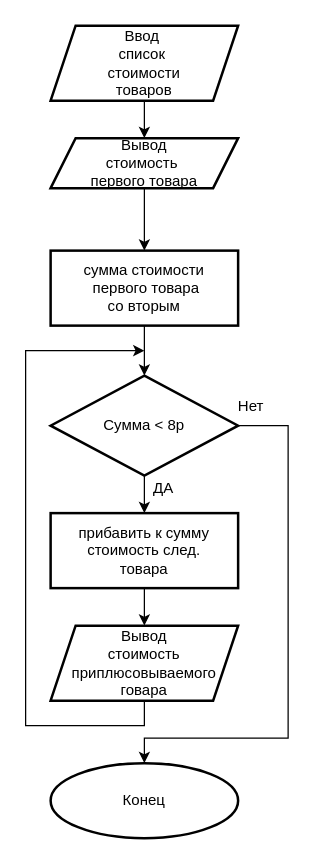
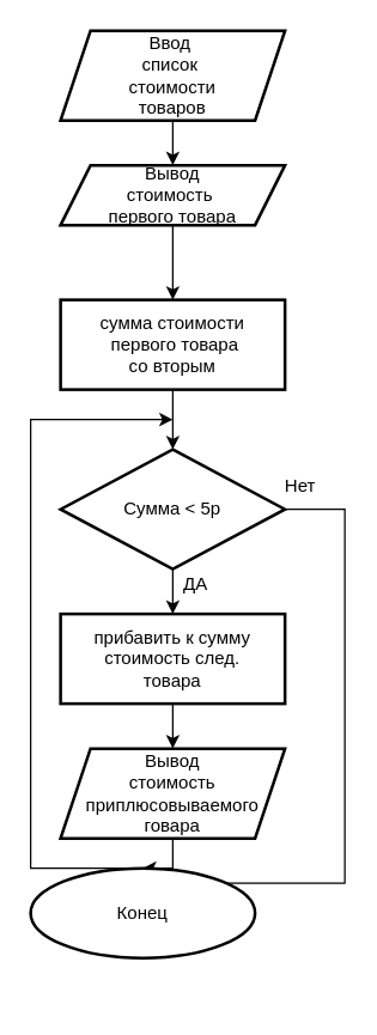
  <mxCell id="0" />
  <mxCell id="1" parent="0" />
  <mxCell id="2" value="" style="edgeStyle=orthogonalEdgeStyle;rounded=0;orthogonalLoop=1;jettySize=auto;html=1;" edge="1" parent="1" source="3" target="5"><mxGeometry relative="1" as="geometry" /></mxCell>
  <mxCell id="3" value="Ввод&amp;nbsp;&lt;br&gt;список&amp;nbsp;&lt;br&gt;стоимости&lt;br&gt;товаров" style="shape=parallelogram;perimeter=parallelogramPerimeter;whiteSpace=wrap;html=1;fixedSize=1;strokeWidth=2;" vertex="1" parent="1"><mxGeometry x="40" y="20" width="150" height="60" as="geometry" /></mxCell>
  <mxCell id="4" value="" style="edgeStyle=orthogonalEdgeStyle;rounded=0;orthogonalLoop=1;jettySize=auto;html=1;" edge="1" parent="1" source="5" target="7"><mxGeometry relative="1" as="geometry" /></mxCell>
  <mxCell id="5" value="Вывод&lt;br&gt;стоимость&amp;nbsp;&lt;br&gt;первого товара" style="shape=parallelogram;perimeter=parallelogramPerimeter;whiteSpace=wrap;html=1;fixedSize=1;strokeWidth=2;" vertex="1" parent="1"><mxGeometry x="40" y="110" width="150" height="40" as="geometry" /></mxCell>
  <mxCell id="6" value="" style="edgeStyle=orthogonalEdgeStyle;rounded=0;orthogonalLoop=1;jettySize=auto;html=1;" edge="1" parent="1" source="7" target="10"><mxGeometry relative="1" as="geometry" /></mxCell>
  <mxCell id="7" value="сумма стоимости&lt;br&gt;&amp;nbsp;первого товара&lt;br&gt;со вторым" style="whiteSpace=wrap;html=1;strokeWidth=2;" vertex="1" parent="1"><mxGeometry x="40" y="200" width="150" height="60" as="geometry" /></mxCell>
  <mxCell id="8" value="" style="edgeStyle=orthogonalEdgeStyle;rounded=0;orthogonalLoop=1;jettySize=auto;html=1;" edge="1" parent="1" source="10" target="12"><mxGeometry relative="1" as="geometry" /></mxCell>
  <mxCell id="9" style="edgeStyle=orthogonalEdgeStyle;rounded=0;orthogonalLoop=1;jettySize=auto;html=1;exitX=1;exitY=0.5;exitDx=0;exitDy=0;entryX=0.5;entryY=0;entryDx=0;entryDy=0;entryPerimeter=0;" edge="1" parent="1" source="10" target="16"><mxGeometry relative="1" as="geometry"><mxPoint x="115" y="630" as="targetPoint" /><Array as="points"><mxPoint x="230" y="340" /><mxPoint x="230" y="590" /><mxPoint x="115" y="590" /></Array></mxGeometry></mxCell>
- <mxCell id="10" value="Сумма &amp;lt; 8р" style="rhombus;whiteSpace=wrap;html=1;strokeWidth=2;" vertex="1" parent="1"><mxGeometry x="40" y="300" width="150" height="80" as="geometry" /></mxCell>
+ <mxCell id="10" value="Сумма &amp;lt; 5р" style="rhombus;whiteSpace=wrap;html=1;strokeWidth=2;" vertex="1" parent="1"><mxGeometry x="40" y="300" width="150" height="80" as="geometry" /></mxCell>
  <mxCell id="11" value="" style="edgeStyle=orthogonalEdgeStyle;rounded=0;orthogonalLoop=1;jettySize=auto;html=1;" edge="1" parent="1" source="12" target="14"><mxGeometry relative="1" as="geometry" /></mxCell>
  <mxCell id="12" value="прибавить к сумму&lt;br&gt;стоимость след.&lt;br&gt;товара" style="whiteSpace=wrap;html=1;strokeWidth=2;" vertex="1" parent="1"><mxGeometry x="40" y="410" width="150" height="60" as="geometry" /></mxCell>
  <mxCell id="13" style="edgeStyle=orthogonalEdgeStyle;rounded=0;orthogonalLoop=1;jettySize=auto;html=1;exitX=0.5;exitY=1;exitDx=0;exitDy=0;" edge="1" parent="1" source="14"><mxGeometry relative="1" as="geometry"><mxPoint x="115" y="280" as="targetPoint" /><Array as="points"><mxPoint x="115" y="580" /><mxPoint x="20" y="580" /><mxPoint x="20" y="280" /></Array></mxGeometry></mxCell>
  <mxCell id="14" value="Вывод&lt;br&gt;стоимость&lt;br&gt;приплюсовываемого&lt;br&gt;говара" style="shape=parallelogram;perimeter=parallelogramPerimeter;whiteSpace=wrap;html=1;fixedSize=1;strokeWidth=2;" vertex="1" parent="1"><mxGeometry x="40" y="500" width="150" height="60" as="geometry" /></mxCell>
  <mxCell id="15" value="ДА" style="text;html=1;align=center;verticalAlign=middle;resizable=0;points=[];autosize=1;strokeColor=none;fillColor=none;" vertex="1" parent="1"><mxGeometry x="110" y="375" width="40" height="30" as="geometry" /></mxCell>
- <mxCell id="16" value="Конец" style="strokeWidth=2;html=1;shape=mxgraph.flowchart.start_1;whiteSpace=wrap;" vertex="1" parent="1"><mxGeometry x="40" y="610" width="150" height="60" as="geometry" /></mxCell>
+ <mxCell id="16" value="Конец" style="strokeWidth=2;html=1;shape=mxgraph.flowchart.start_1;whiteSpace=wrap;" vertex="1" parent="1"><mxGeometry x="20" y="580" width="150" height="60" as="geometry" /></mxCell>
  <mxCell id="17" value="Нет" style="text;html=1;align=center;verticalAlign=middle;resizable=0;points=[];autosize=1;strokeColor=none;fillColor=none;" vertex="1" parent="1"><mxGeometry x="180" y="310" width="40" height="30" as="geometry" /></mxCell>
